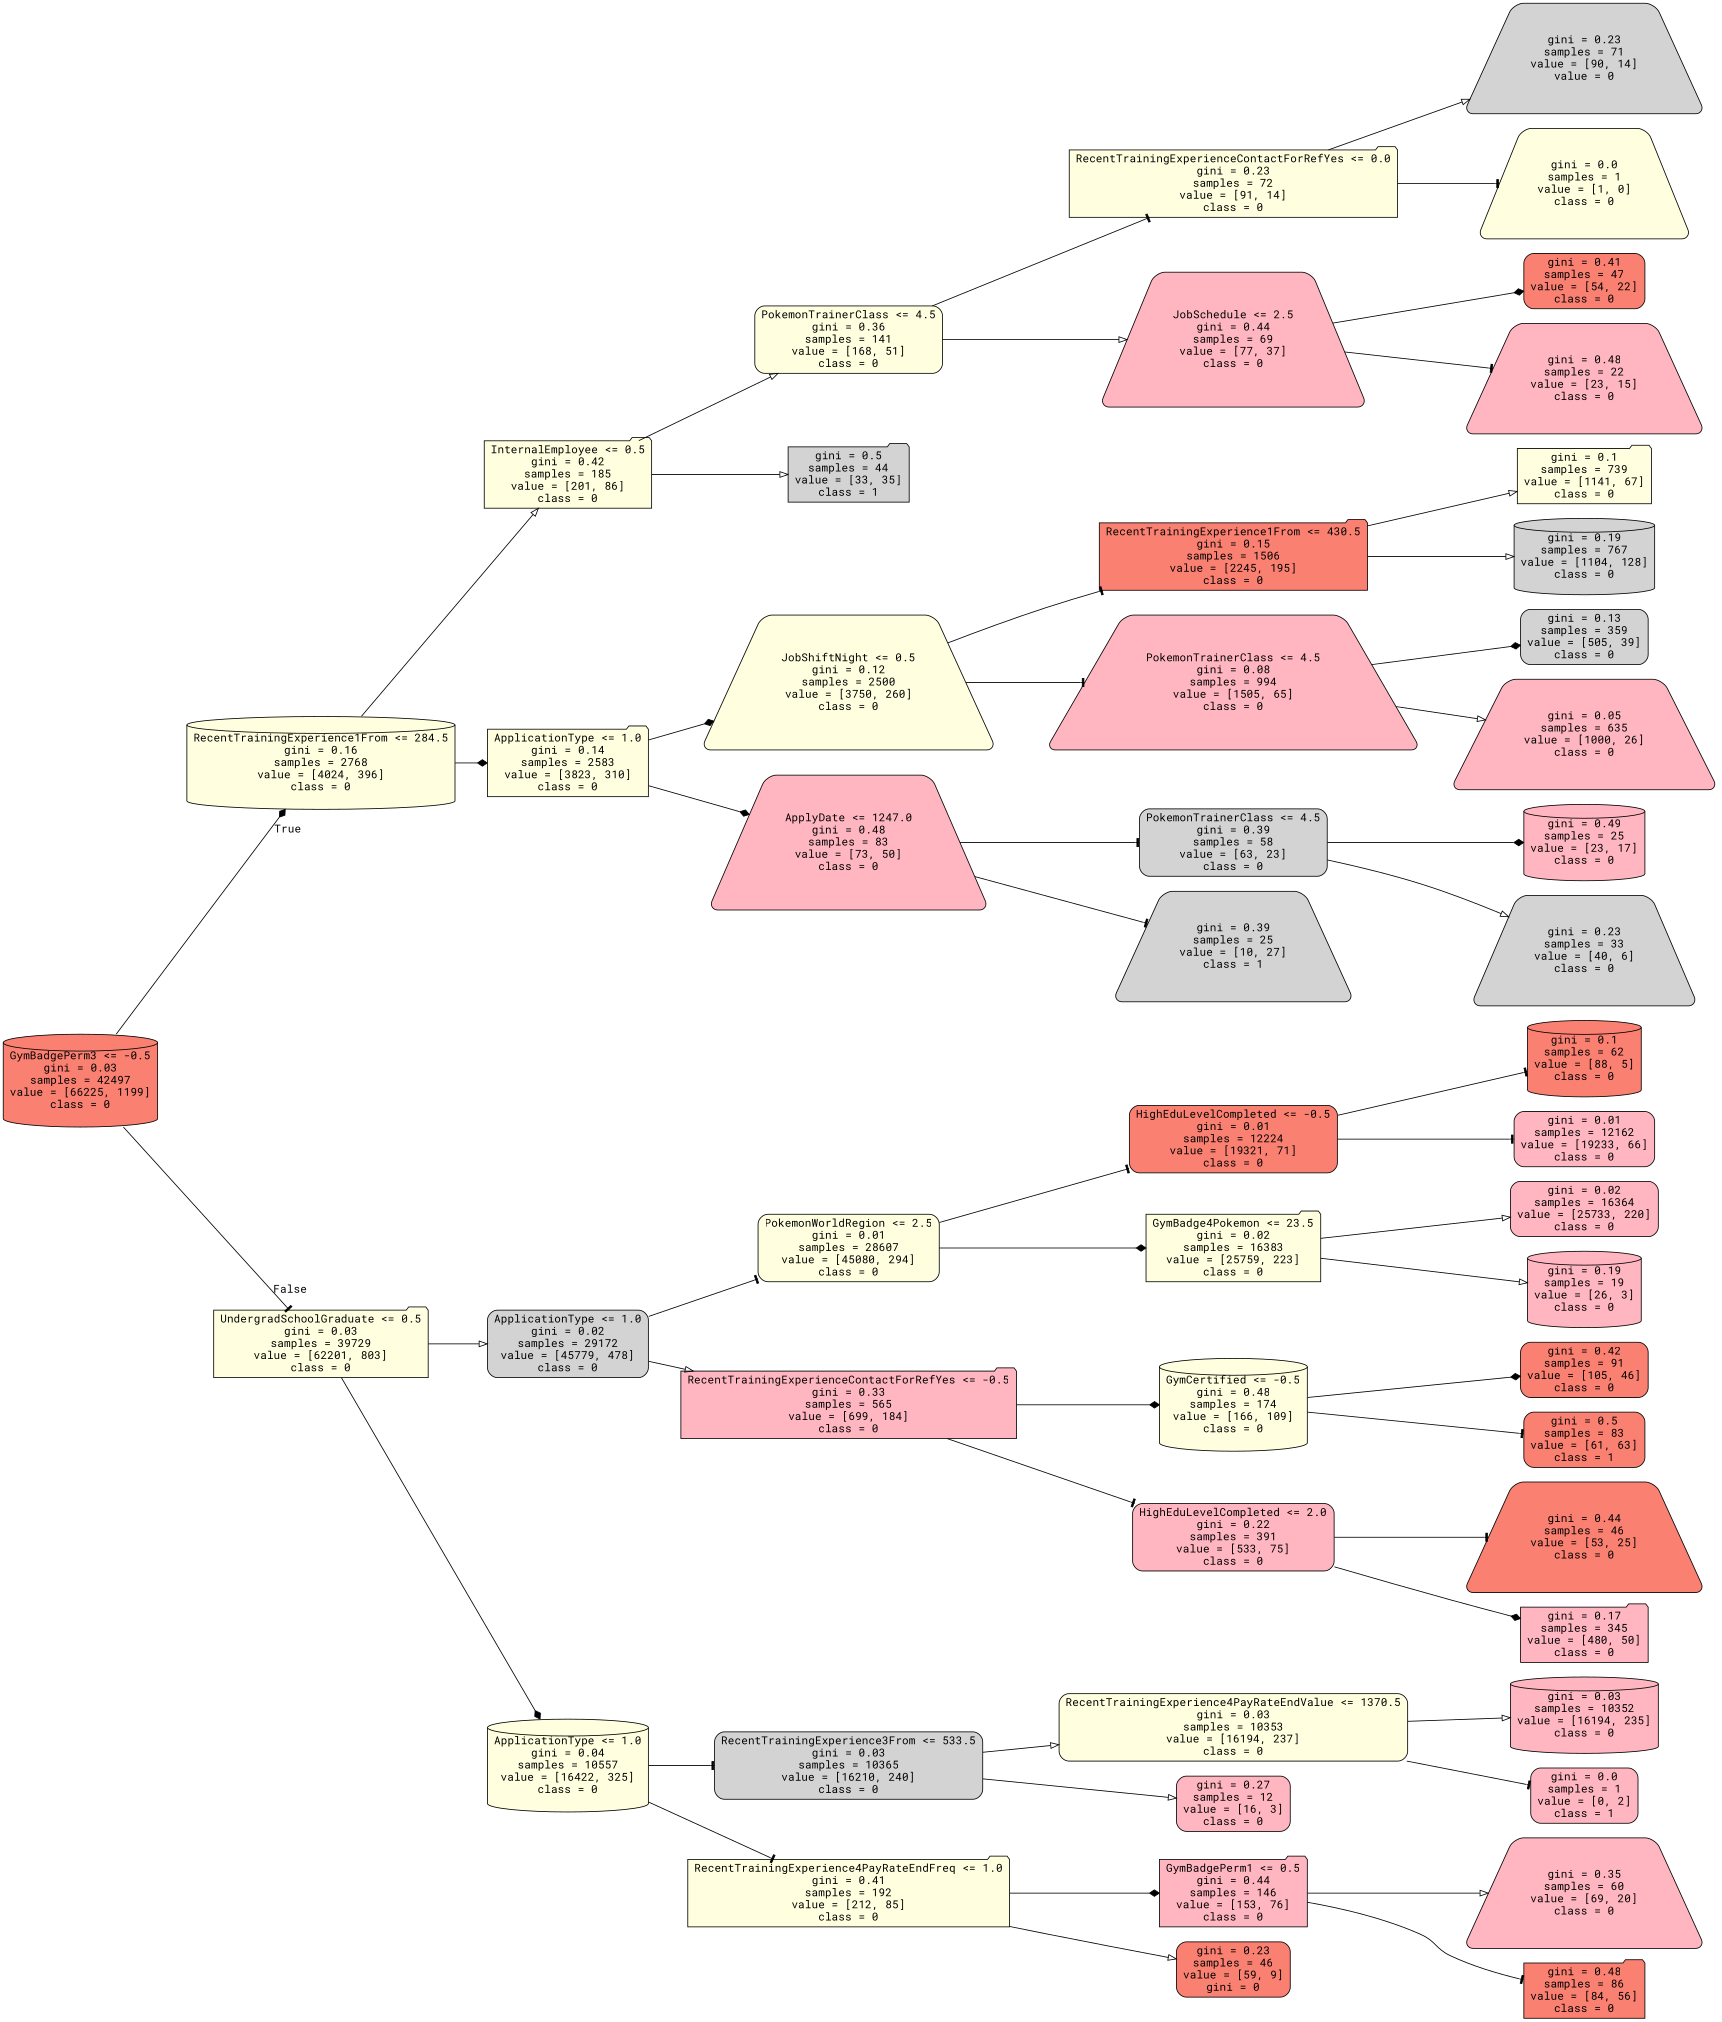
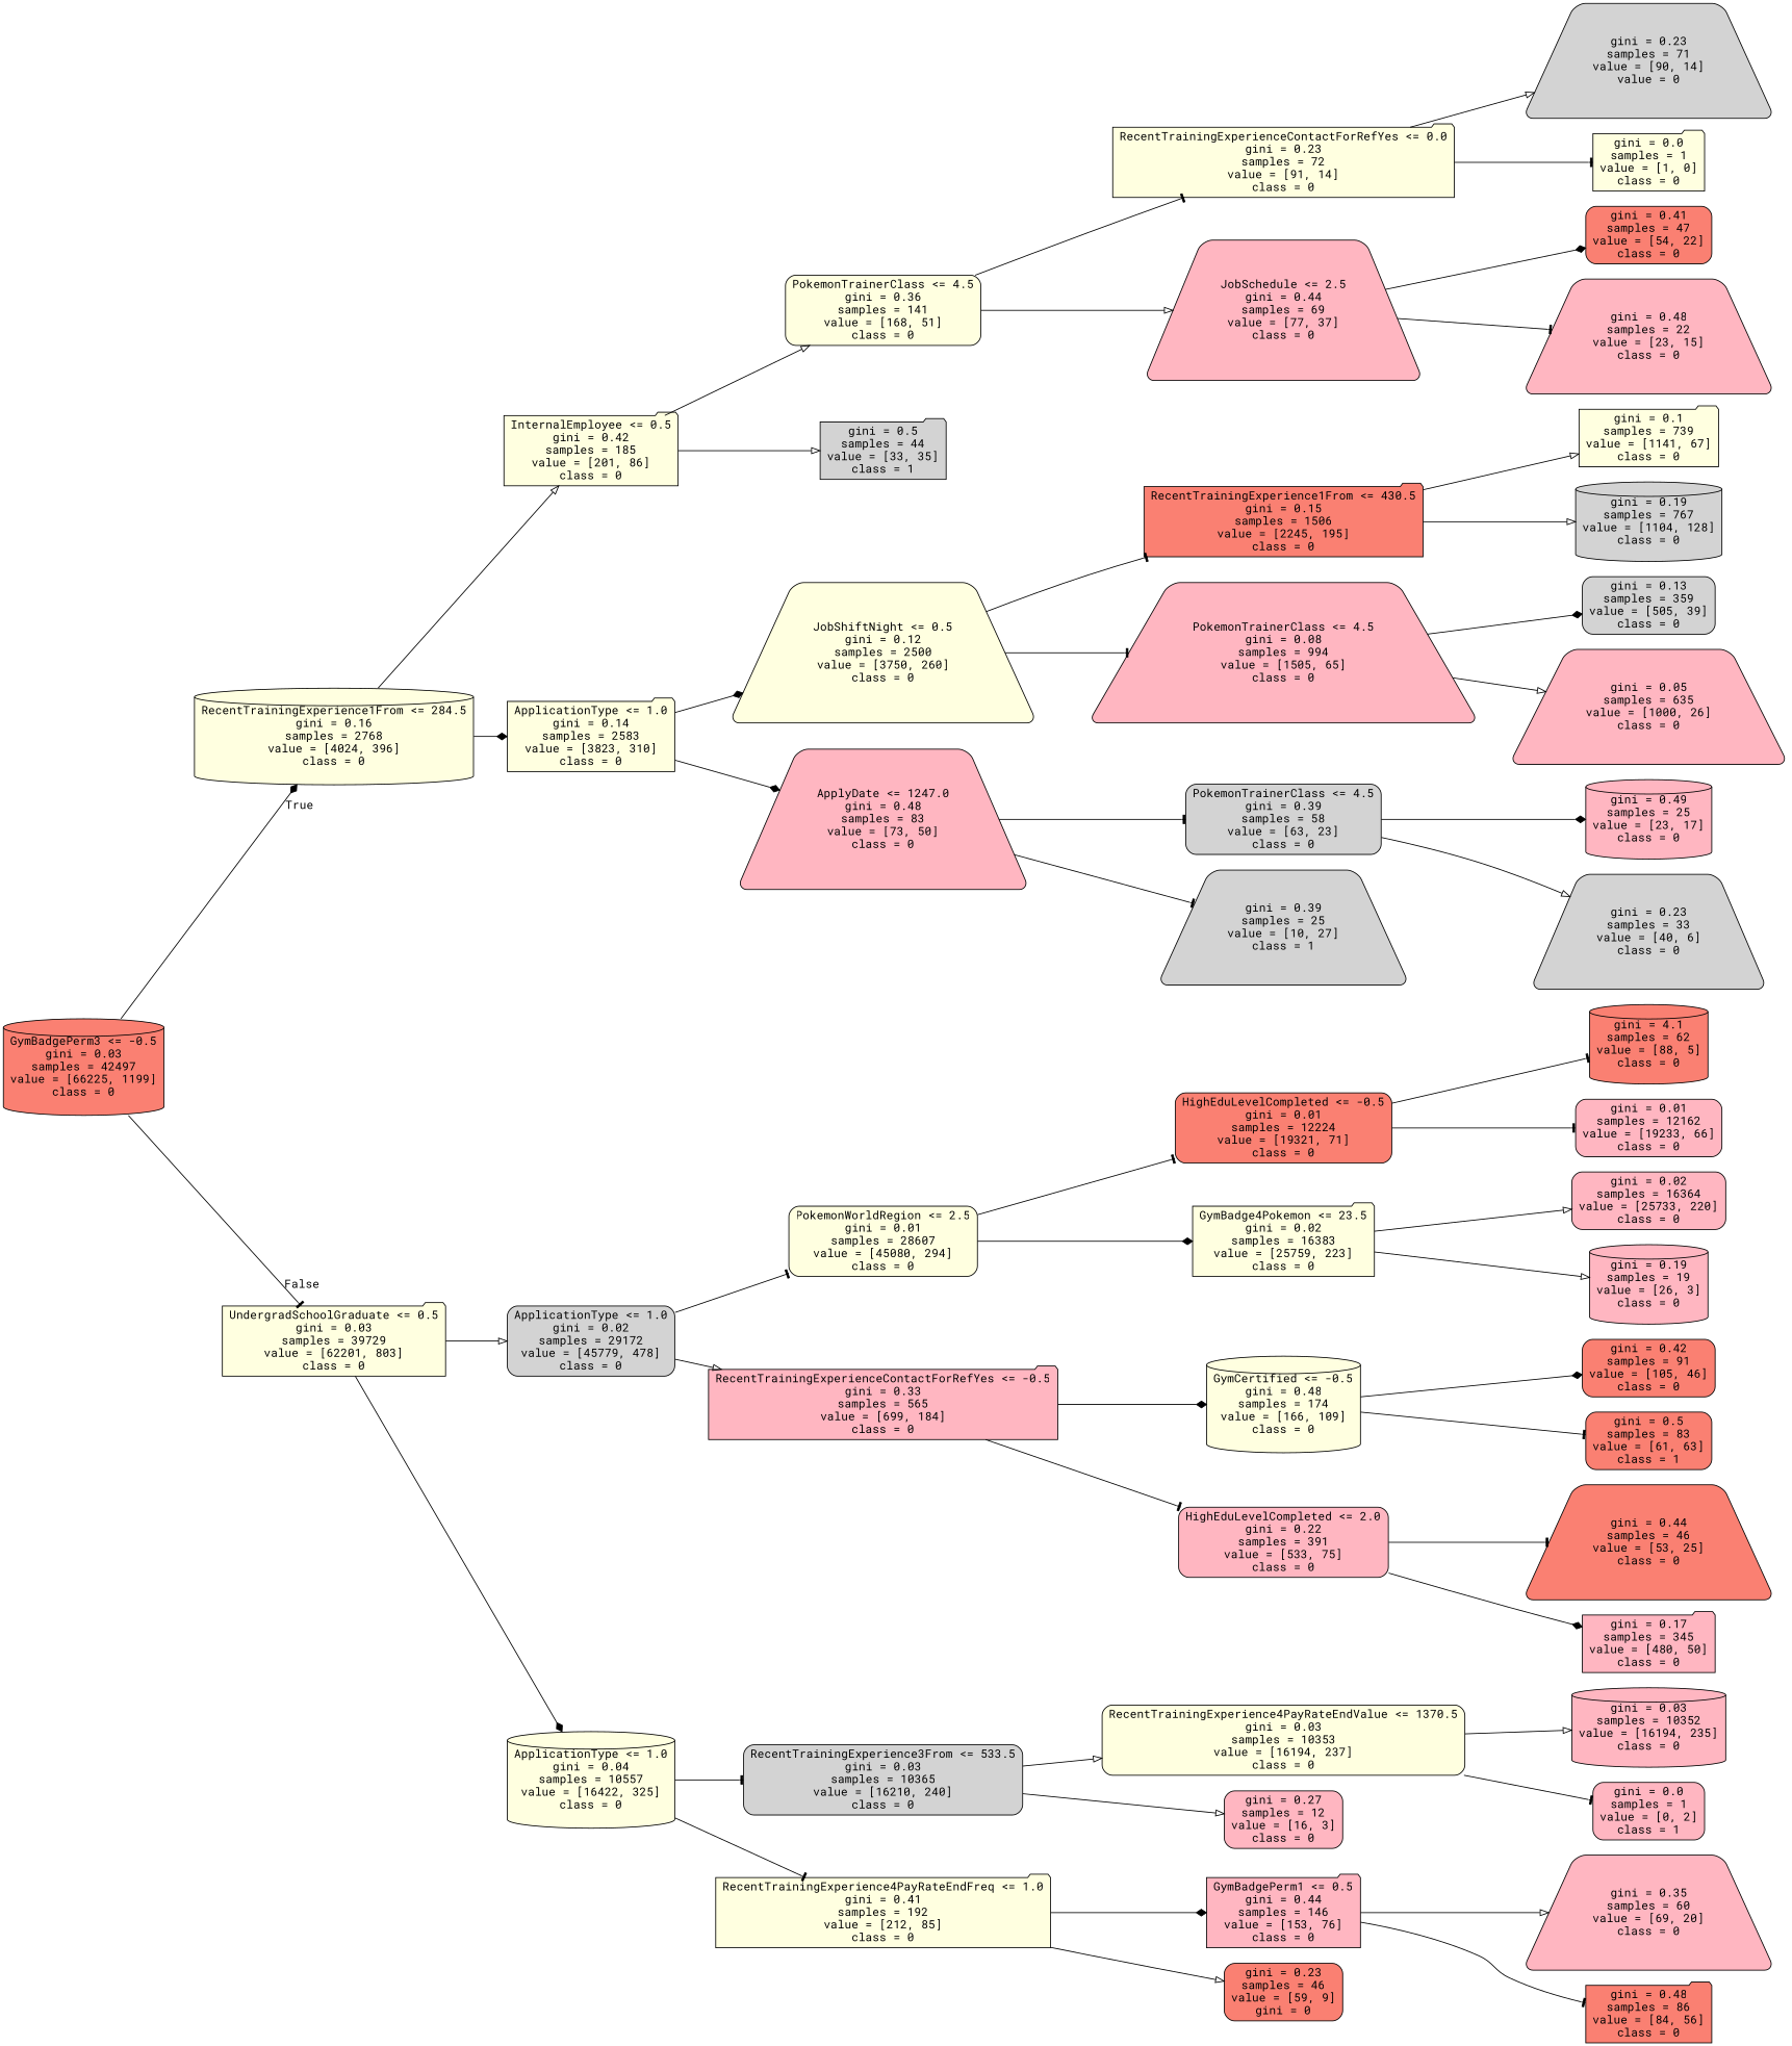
  digraph {
    fontname="Roboto Mono"
    rankdir=LR
    node [color=black fillcolor=lightpink fontname="Roboto Mono" shape=box style="filled, rounded"]
    edge [arrowhead=tee fontname="Roboto Mono"]
    n1 [fillcolor=salmon label="GymBadgePerm3 <= -0.5\ngini = 0.03\nsamples = 42497\nvalue = [66225, 1199]\nclass = 0" shape=cylinder]
    n2 [fillcolor=lightyellow label="RecentTrainingExperience1From <= 284.5\ngini = 0.16\nsamples = 2768\nvalue = [4024, 396]\nclass = 0" shape=cylinder]
    n3 [fillcolor=lightyellow label="UndergradSchoolGraduate <= 0.5\ngini = 0.03\nsamples = 39729\nvalue = [62201, 803]\nclass = 0" shape=folder]
    n4 [fillcolor=lightyellow label="InternalEmployee <= 0.5\ngini = 0.42\nsamples = 185\nvalue = [201, 86]\nclass = 0" shape=folder]
    n5 [fillcolor=lightyellow label="ApplicationType <= 1.0\ngini = 0.14\nsamples = 2583\nvalue = [3823, 310]\nclass = 0" shape=folder]
    n6 [fillcolor=lightgrey label="ApplicationType <= 1.0\ngini = 0.02\nsamples = 29172\nvalue = [45779, 478]\nclass = 0"]
    n7 [fillcolor=lightyellow label="ApplicationType <= 1.0\ngini = 0.04\nsamples = 10557\nvalue = [16422, 325]\nclass = 0" shape=cylinder]
    n8 [fillcolor=lightyellow label="PokemonTrainerClass <= 4.5\ngini = 0.36\nsamples = 141\nvalue = [168, 51]\nclass = 0"]
    n9 [fillcolor=lightgrey label="gini = 0.5\nsamples = 44\nvalue = [33, 35]\nclass = 1" shape=folder]
    n10 [fillcolor=lightyellow label="JobShiftNight <= 0.5\ngini = 0.12\nsamples = 2500\nvalue = [3750, 260]\nclass = 0" shape=trapezium]
    n11 [label="ApplyDate <= 1247.0\ngini = 0.48\nsamples = 83\nvalue = [73, 50]\nclass = 0" shape=trapezium]
    n12 [fillcolor=lightyellow label="RecentTrainingExperienceContactForRefYes <= 0.0\ngini = 0.23\nsamples = 72\nvalue = [91, 14]\nclass = 0" shape=folder]
    n13 [label="JobSchedule <= 2.5\ngini = 0.44\nsamples = 69\nvalue = [77, 37]\nclass = 0" shape=trapezium]
    n14 [fillcolor=lightgrey label="gini = 0.23\nsamples = 71\nvalue = [90, 14]\nvalue = 0" shape=trapezium]
-   n15 [fillcolor=lightyellow label="gini = 0.0\nsamples = 1\nvalue = [1, 0]\nclass = 0" shape=trapezium]
+   n15 [fillcolor=lightyellow label="gini = 0.0\nsamples = 1\nvalue = [1, 0]\nclass = 0" shape=folder]
    n16 [fillcolor=salmon label="gini = 0.41\nsamples = 47\nvalue = [54, 22]\nclass = 0"]
    n17 [label="gini = 0.48\nsamples = 22\nvalue = [23, 15]\nclass = 0" shape=trapezium]
    n18 [fillcolor=salmon label="RecentTrainingExperience1From <= 430.5\ngini = 0.15\nsamples = 1506\nvalue = [2245, 195]\nclass = 0" shape=folder]
    n19 [label="PokemonTrainerClass <= 4.5\ngini = 0.08\nsamples = 994\nvalue = [1505, 65]\nclass = 0" shape=trapezium]
    n20 [fillcolor=lightgrey label="PokemonTrainerClass <= 4.5\ngini = 0.39\nsamples = 58\nvalue = [63, 23]\nclass = 0"]
    n21 [fillcolor=lightgrey label="gini = 0.39\nsamples = 25\nvalue = [10, 27]\nclass = 1" shape=trapezium]
    n22 [fillcolor=lightyellow label="gini = 0.1\nsamples = 739\nvalue = [1141, 67]\nclass = 0" shape=folder]
    n23 [fillcolor=lightgrey label="gini = 0.19\nsamples = 767\nvalue = [1104, 128]\nclass = 0" shape=cylinder]
    n24 [fillcolor=lightgrey label="gini = 0.13\nsamples = 359\nvalue = [505, 39]\nclass = 0"]
    n25 [label="gini = 0.05\nsamples = 635\nvalue = [1000, 26]\nclass = 0" shape=trapezium]
    n26 [label="gini = 0.49\nsamples = 25\nvalue = [23, 17]\nclass = 0" shape=cylinder]
    n27 [fillcolor=lightgrey label="gini = 0.23\nsamples = 33\nvalue = [40, 6]\nclass = 0" shape=trapezium]
    n28 [fillcolor=lightyellow label="PokemonWorldRegion <= 2.5\ngini = 0.01\nsamples = 28607\nvalue = [45080, 294]\nclass = 0"]
    n29 [label="RecentTrainingExperienceContactForRefYes <= -0.5\ngini = 0.33\nsamples = 565\nvalue = [699, 184]\nclass = 0" shape=folder]
    n30 [fillcolor=lightgrey label="RecentTrainingExperience3From <= 533.5\ngini = 0.03\nsamples = 10365\nvalue = [16210, 240]\nclass = 0"]
    n31 [fillcolor=lightyellow label="RecentTrainingExperience4PayRateEndFreq <= 1.0\ngini = 0.41\nsamples = 192\nvalue = [212, 85]\nclass = 0" shape=folder]
    n32 [fillcolor=salmon label="HighEduLevelCompleted <= -0.5\ngini = 0.01\nsamples = 12224\nvalue = [19321, 71]\nclass = 0"]
    n33 [fillcolor=lightyellow label="GymBadge4Pokemon <= 23.5\ngini = 0.02\nsamples = 16383\nvalue = [25759, 223]\nclass = 0" shape=folder]
    n34 [fillcolor=lightyellow label="GymCertified <= -0.5\ngini = 0.48\nsamples = 174\nvalue = [166, 109]\nclass = 0" shape=cylinder]
    n35 [label="HighEduLevelCompleted <= 2.0\ngini = 0.22\nsamples = 391\nvalue = [533, 75]\nclass = 0"]
-   n36 [fillcolor=salmon label="gini = 0.1\nsamples = 62\nvalue = [88, 5]\nclass = 0" shape=cylinder]
+   n36 [fillcolor=salmon label="gini = 4.1\nsamples = 62\nvalue = [88, 5]\nclass = 0" shape=cylinder]
    n37 [label="gini = 0.01\nsamples = 12162\nvalue = [19233, 66]\nclass = 0"]
    n38 [label="gini = 0.02\nsamples = 16364\nvalue = [25733, 220]\nclass = 0"]
    n39 [label="gini = 0.19\nsamples = 19\nvalue = [26, 3]\nclass = 0" shape=cylinder]
    n40 [fillcolor=salmon label="gini = 0.42\nsamples = 91\nvalue = [105, 46]\nclass = 0"]
    n41 [fillcolor=salmon label="gini = 0.5\nsamples = 83\nvalue = [61, 63]\nclass = 1"]
    n42 [fillcolor=salmon label="gini = 0.44\nsamples = 46\nvalue = [53, 25]\nclass = 0" shape=trapezium]
    n43 [label="gini = 0.17\nsamples = 345\nvalue = [480, 50]\nclass = 0" shape=folder]
    n44 [fillcolor=lightyellow label="RecentTrainingExperience4PayRateEndValue <= 1370.5\ngini = 0.03\nsamples = 10353\nvalue = [16194, 237]\nclass = 0"]
    n45 [label="gini = 0.27\nsamples = 12\nvalue = [16, 3]\nclass = 0"]
    n46 [label="GymBadgePerm1 <= 0.5\ngini = 0.44\nsamples = 146\nvalue = [153, 76]\nclass = 0" shape=folder]
    n47 [fillcolor=salmon label="gini = 0.23\nsamples = 46\nvalue = [59, 9]\ngini = 0"]
    n48 [label="gini = 0.03\nsamples = 10352\nvalue = [16194, 235]\nclass = 0" shape=cylinder]
    n49 [label="gini = 0.0\nsamples = 1\nvalue = [0, 2]\nclass = 1"]
    n50 [label="gini = 0.35\nsamples = 60\nvalue = [69, 20]\nclass = 0" shape=trapezium]
    n51 [fillcolor=salmon label="gini = 0.48\nsamples = 86\nvalue = [84, 56]\nclass = 0" shape=folder]
    n1 -> n2 [arrowhead=diamond headlabel=True labelangle=45 labeldistance=2.5]
    n1 -> n3 [headlabel=False labelangle=-45 labeldistance=2.5]
    n2 -> n4 [arrowhead=onormal]
    n2 -> n5 [arrowhead=diamond]
    n3 -> n6 [arrowhead=onormal]
    n3 -> n7 [arrowhead=diamond]
    n4 -> n8 [arrowhead=onormal]
    n4 -> n9 [arrowhead=onormal]
    n5 -> n10 [arrowhead=diamond]
    n5 -> n11 [arrowhead=diamond]
    n6 -> n28
    n6 -> n29 [arrowhead=onormal]
    n7 -> n30
    n7 -> n31
    n8 -> n12
    n8 -> n13 [arrowhead=onormal]
    n10 -> n18
    n10 -> n19
    n11 -> n20
    n11 -> n21
    n12 -> n14 [arrowhead=onormal]
    n12 -> n15
    n13 -> n16 [arrowhead=diamond]
    n13 -> n17
    n18 -> n22 [arrowhead=onormal]
    n18 -> n23 [arrowhead=onormal]
    n19 -> n24 [arrowhead=diamond]
    n19 -> n25 [arrowhead=onormal]
    n20 -> n26 [arrowhead=diamond]
    n20 -> n27 [arrowhead=onormal]
    n28 -> n32
    n28 -> n33 [arrowhead=diamond]
    n29 -> n34 [arrowhead=diamond]
    n29 -> n35
    n30 -> n44 [arrowhead=onormal]
    n30 -> n45 [arrowhead=onormal]
    n31 -> n46 [arrowhead=diamond]
    n31 -> n47 [arrowhead=onormal]
    n32 -> n36
    n32 -> n37
    n33 -> n38 [arrowhead=onormal]
    n33 -> n39 [arrowhead=onormal]
    n34 -> n40 [arrowhead=diamond]
    n34 -> n41
    n35 -> n42
    n35 -> n43 [arrowhead=diamond]
    n44 -> n48 [arrowhead=onormal]
    n44 -> n49
    n46 -> n50 [arrowhead=onormal]
    n46 -> n51
  }
